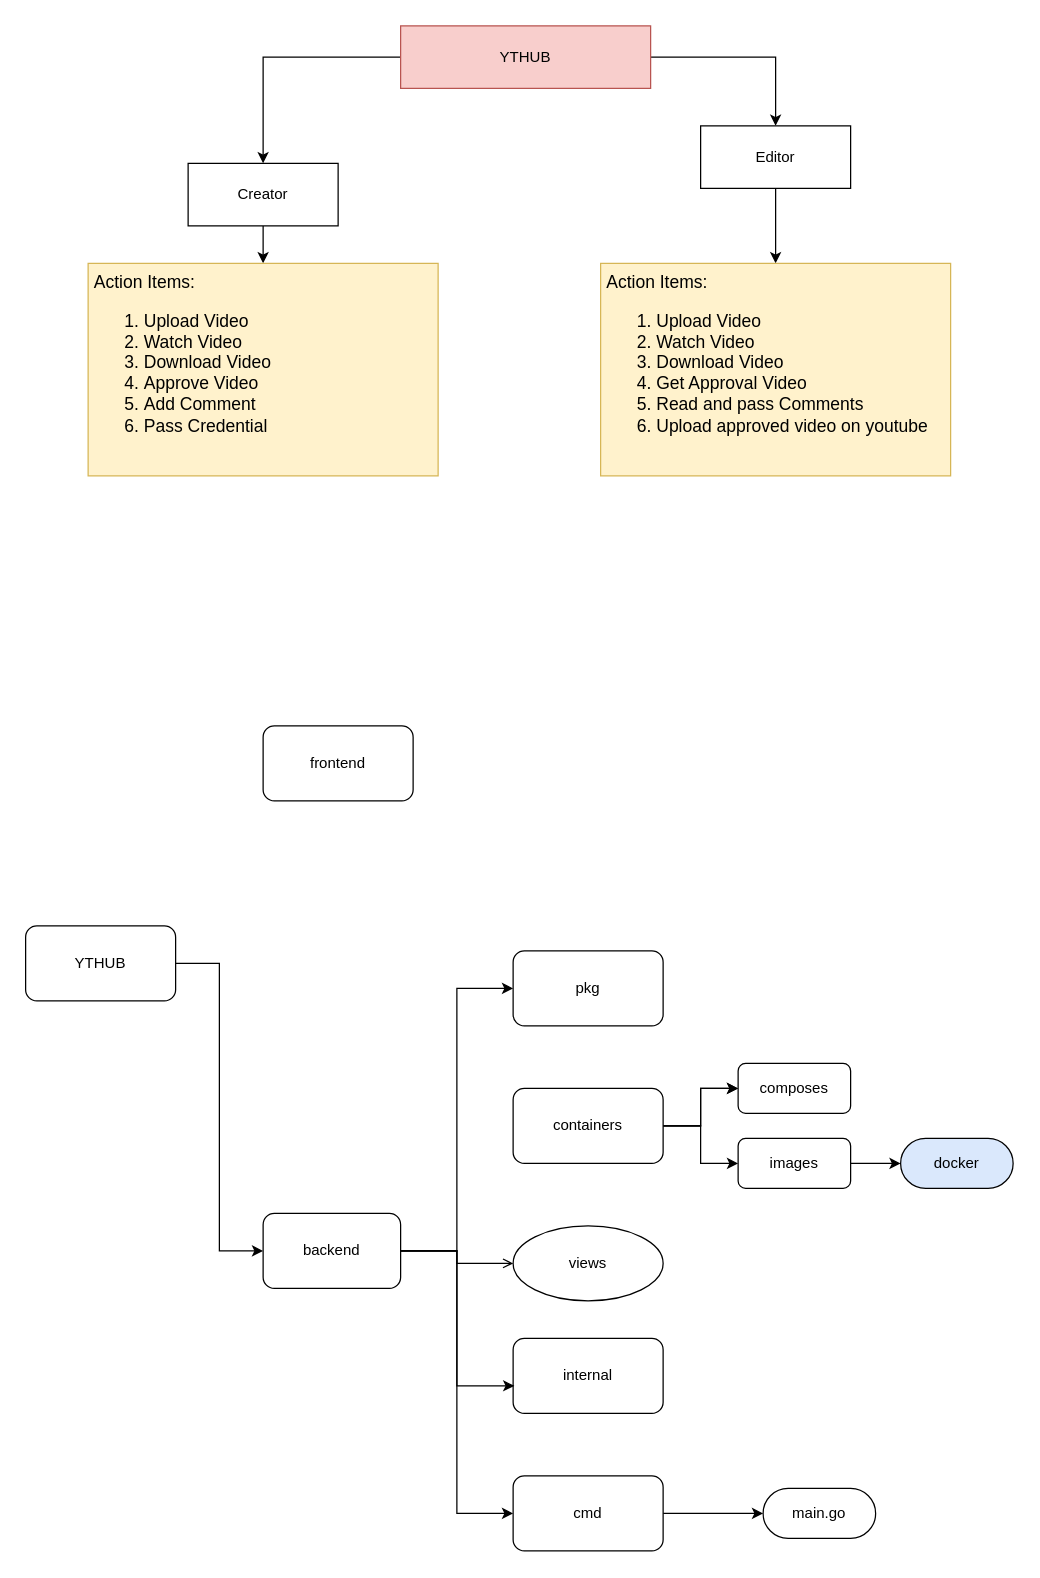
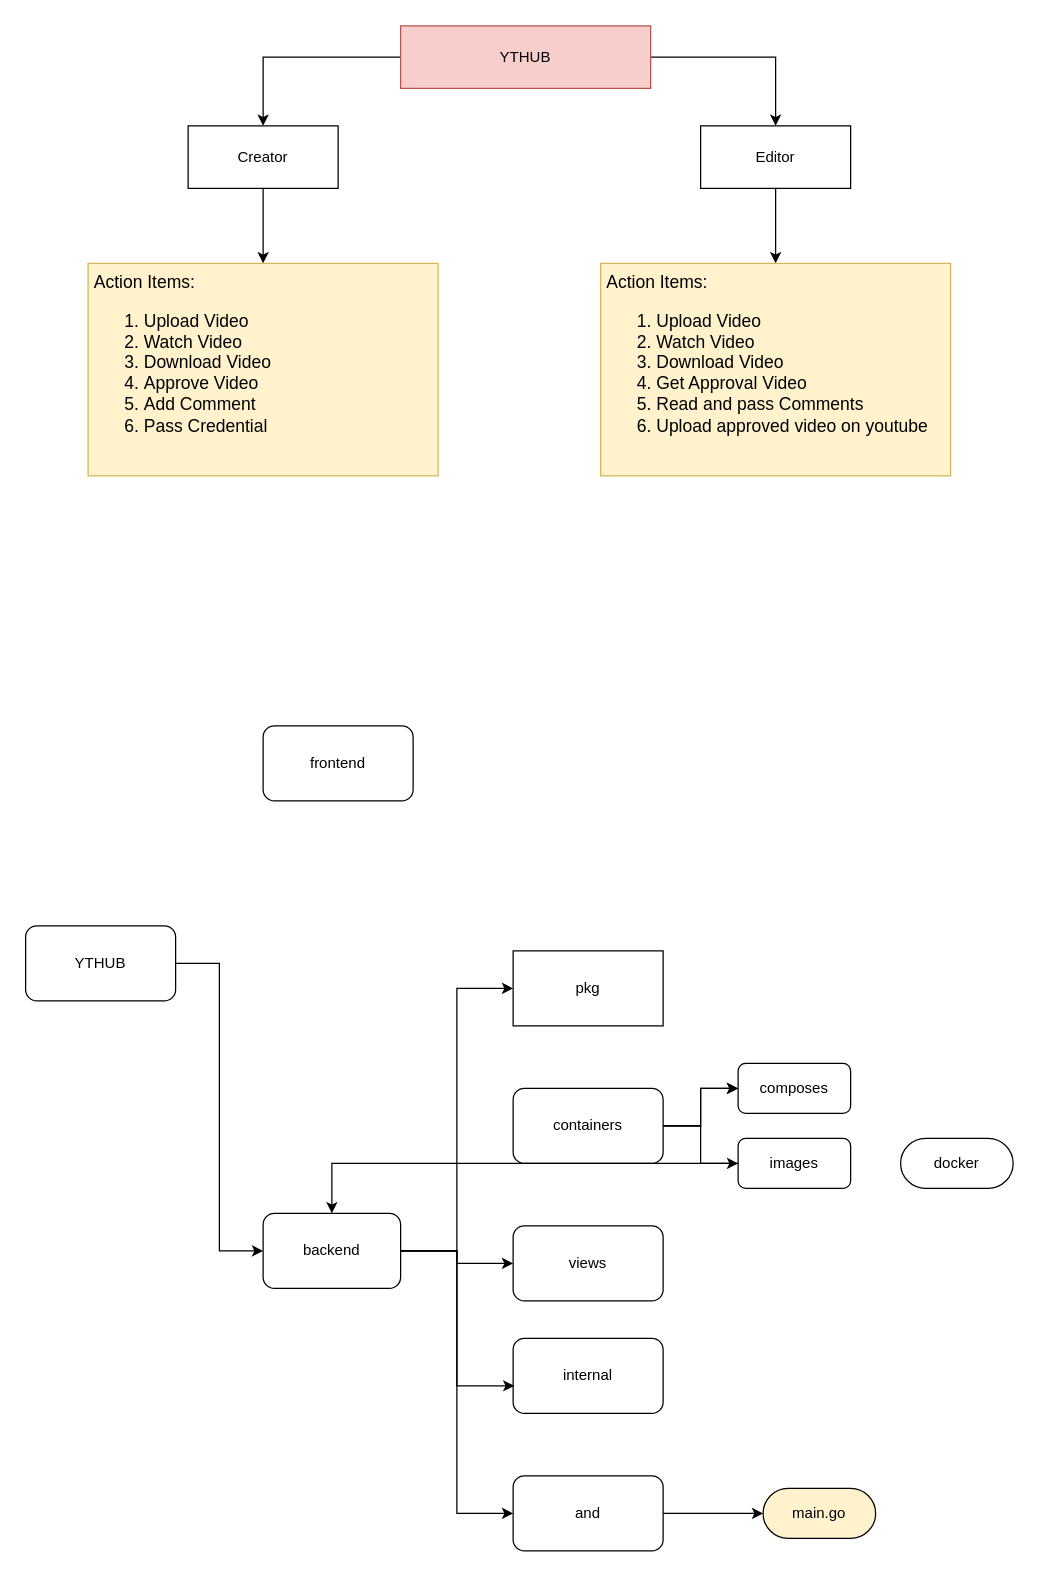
  <mxCell id="0" />
  <mxCell id="1" parent="0" />
  <mxCell id="2" value="" style="edgeStyle=orthogonalEdgeStyle;rounded=0;orthogonalLoop=1;jettySize=auto;html=1;" edge="1" parent="1" source="4" target="6"><mxGeometry relative="1" as="geometry" /></mxCell>
  <mxCell id="3" value="" style="edgeStyle=orthogonalEdgeStyle;rounded=0;orthogonalLoop=1;jettySize=auto;html=1;" edge="1" parent="1" source="4" target="8"><mxGeometry relative="1" as="geometry" /></mxCell>
  <mxCell id="4" value="YTHUB" style="rounded=0;whiteSpace=wrap;html=1;fillColor=#f8cecc;strokeColor=#b85450;" vertex="1" parent="1"><mxGeometry x="320" y="20" width="200" height="50" as="geometry" /></mxCell>
  <mxCell id="5" value="" style="edgeStyle=orthogonalEdgeStyle;rounded=0;orthogonalLoop=1;jettySize=auto;html=1;" edge="1" parent="1" source="6" target="9"><mxGeometry relative="1" as="geometry" /></mxCell>
- <mxCell id="6" value="Creator" style="rounded=0;whiteSpace=wrap;html=1;" vertex="1" parent="1"><mxGeometry x="150" y="130" width="120" height="50" as="geometry" /></mxCell>
+ <mxCell id="6" value="Creator" style="rounded=0;whiteSpace=wrap;html=1;" vertex="1" parent="1"><mxGeometry x="150" y="100" width="120" height="50" as="geometry" /></mxCell>
  <mxCell id="7" value="" style="edgeStyle=orthogonalEdgeStyle;rounded=0;orthogonalLoop=1;jettySize=auto;html=1;" edge="1" parent="1" source="8" target="10"><mxGeometry relative="1" as="geometry" /></mxCell>
  <mxCell id="8" value="Editor" style="rounded=0;whiteSpace=wrap;html=1;" vertex="1" parent="1"><mxGeometry x="560" y="100" width="120" height="50" as="geometry" /></mxCell>
  <mxCell id="9" value="Action Items:&lt;br style=&quot;font-size: 14px;&quot;&gt;&lt;ol style=&quot;font-size: 14px;&quot;&gt;&lt;li style=&quot;font-size: 14px;&quot;&gt;Upload Video&lt;/li&gt;&lt;li style=&quot;font-size: 14px;&quot;&gt;Watch Video&lt;/li&gt;&lt;li style=&quot;font-size: 14px;&quot;&gt;Download Video&lt;/li&gt;&lt;li style=&quot;font-size: 14px;&quot;&gt;Approve Video&lt;/li&gt;&lt;li style=&quot;font-size: 14px;&quot;&gt;Add Comment&lt;/li&gt;&lt;li style=&quot;font-size: 14px;&quot;&gt;Pass Credential&lt;/li&gt;&lt;/ol&gt;" style="rounded=0;whiteSpace=wrap;html=1;align=left;verticalAlign=top;spacingLeft=3;fillColor=#fff2cc;strokeColor=#d6b656;fontSize=14;" vertex="1" parent="1"><mxGeometry x="70" y="210" width="280" height="170" as="geometry" /></mxCell>
  <mxCell id="10" value="Action Items:&lt;br style=&quot;font-size: 14px;&quot;&gt;&lt;ol style=&quot;font-size: 14px;&quot;&gt;&lt;li style=&quot;font-size: 14px;&quot;&gt;Upload Video&lt;/li&gt;&lt;li style=&quot;font-size: 14px;&quot;&gt;Watch Video&lt;/li&gt;&lt;li style=&quot;font-size: 14px;&quot;&gt;Download Video&lt;/li&gt;&lt;li style=&quot;font-size: 14px;&quot;&gt;Get Approval Video&lt;/li&gt;&lt;li style=&quot;font-size: 14px;&quot;&gt;Read and pass Comments&lt;/li&gt;&lt;li style=&quot;font-size: 14px;&quot;&gt;Upload approved video on youtube&lt;/li&gt;&lt;/ol&gt;" style="rounded=0;whiteSpace=wrap;html=1;align=left;verticalAlign=top;spacingLeft=3;fillColor=#fff2cc;strokeColor=#d6b656;fontSize=14;" vertex="1" parent="1"><mxGeometry x="480" y="210" width="280" height="170" as="geometry" /></mxCell>
  <mxCell id="11" style="edgeStyle=orthogonalEdgeStyle;rounded=0;orthogonalLoop=1;jettySize=auto;html=1;exitX=1;exitY=0.5;exitDx=0;exitDy=0;entryX=0;entryY=0.5;entryDx=0;entryDy=0;" edge="1" parent="1" source="12" target="26"><mxGeometry relative="1" as="geometry" /></mxCell>
  <mxCell id="12" value="YTHUB" style="rounded=1;whiteSpace=wrap;html=1;" vertex="1" parent="1"><mxGeometry x="20" y="740" width="120" height="60" as="geometry" /></mxCell>
  <mxCell id="13" value="frontend" style="rounded=1;whiteSpace=wrap;html=1;" vertex="1" parent="1"><mxGeometry x="210" y="580" width="120" height="60" as="geometry" /></mxCell>
- <mxCell id="14" value="pkg" style="rounded=1;whiteSpace=wrap;html=1;" vertex="1" parent="1"><mxGeometry x="410" y="760" width="120" height="60" as="geometry" /></mxCell>
+ <mxCell id="14" value="pkg" style="whiteSpace=wrap;html=1;rounded=0;" vertex="1" parent="1"><mxGeometry x="410" y="760" width="120" height="60" as="geometry" /></mxCell>
  <mxCell id="15" value="" style="edgeStyle=orthogonalEdgeStyle;rounded=0;orthogonalLoop=1;jettySize=auto;html=1;" edge="1" parent="1" source="16" target="27"><mxGeometry relative="1" as="geometry" /></mxCell>
- <mxCell id="16" value="cmd" style="rounded=1;whiteSpace=wrap;html=1;" vertex="1" parent="1"><mxGeometry x="410" y="1180" width="120" height="60" as="geometry" /></mxCell>
+ <mxCell id="16" value="and" style="rounded=1;whiteSpace=wrap;html=1;" vertex="1" parent="1"><mxGeometry x="410" y="1180" width="120" height="60" as="geometry" /></mxCell>
  <mxCell id="17" value="internal" style="rounded=1;whiteSpace=wrap;html=1;" vertex="1" parent="1"><mxGeometry x="410" y="1070" width="120" height="60" as="geometry" /></mxCell>
  <mxCell id="18" value="" style="edgeStyle=orthogonalEdgeStyle;rounded=0;orthogonalLoop=1;jettySize=auto;html=1;" edge="1" parent="1" source="21" target="29"><mxGeometry relative="1" as="geometry" /></mxCell>
  <mxCell id="19" value="" style="edgeStyle=orthogonalEdgeStyle;rounded=0;orthogonalLoop=1;jettySize=auto;html=1;" edge="1" parent="1" source="21" target="29"><mxGeometry relative="1" as="geometry" /></mxCell>
  <mxCell id="20" style="edgeStyle=orthogonalEdgeStyle;rounded=0;orthogonalLoop=1;jettySize=auto;html=1;exitX=1;exitY=0.5;exitDx=0;exitDy=0;entryX=0;entryY=0.5;entryDx=0;entryDy=0;" edge="1" parent="1" source="21" target="31"><mxGeometry relative="1" as="geometry" /></mxCell>
  <mxCell id="21" value="containers" style="rounded=1;whiteSpace=wrap;html=1;" vertex="1" parent="1"><mxGeometry x="410" y="870" width="120" height="60" as="geometry" /></mxCell>
- <mxCell id="22" value="views" style="ellipse;whiteSpace=wrap;html=1;" vertex="1" parent="1"><mxGeometry x="410" y="980" width="120" height="60" as="geometry" /></mxCell>
+ <mxCell id="22" value="views" style="rounded=1;whiteSpace=wrap;html=1;" vertex="1" parent="1"><mxGeometry x="410" y="980" width="120" height="60" as="geometry" /></mxCell>
  <mxCell id="23" style="edgeStyle=orthogonalEdgeStyle;rounded=0;orthogonalLoop=1;jettySize=auto;html=1;entryX=0;entryY=0.5;entryDx=0;entryDy=0;" edge="1" parent="1" source="26" target="14"><mxGeometry relative="1" as="geometry" /></mxCell>
- <mxCell id="24" style="edgeStyle=orthogonalEdgeStyle;rounded=0;orthogonalLoop=1;jettySize=auto;html=1;endArrow=open;" edge="1" parent="1" source="26" target="22"><mxGeometry relative="1" as="geometry" /></mxCell>
+ <mxCell id="24" style="edgeStyle=orthogonalEdgeStyle;rounded=0;orthogonalLoop=1;jettySize=auto;html=1;" edge="1" parent="1" source="26" target="22"><mxGeometry relative="1" as="geometry" /></mxCell>
  <mxCell id="25" style="edgeStyle=orthogonalEdgeStyle;rounded=0;orthogonalLoop=1;jettySize=auto;html=1;entryX=0;entryY=0.5;entryDx=0;entryDy=0;" edge="1" parent="1" source="26" target="16"><mxGeometry relative="1" as="geometry" /></mxCell>
  <mxCell id="26" value="backend" style="rounded=1;whiteSpace=wrap;html=1;" vertex="1" parent="1"><mxGeometry x="210" y="970" width="110" height="60" as="geometry" /></mxCell>
- <mxCell id="27" value="main.go" style="whiteSpace=wrap;html=1;rounded=1;glass=0;arcSize=50;" vertex="1" parent="1"><mxGeometry x="610" y="1190" width="90" height="40" as="geometry" /></mxCell>
+ <mxCell id="27" value="main.go" style="whiteSpace=wrap;html=1;rounded=1;glass=0;arcSize=50;fillColor=#fff2cc;" vertex="1" parent="1"><mxGeometry x="610" y="1190" width="90" height="40" as="geometry" /></mxCell>
  <mxCell id="28" style="edgeStyle=orthogonalEdgeStyle;rounded=0;orthogonalLoop=1;jettySize=auto;html=1;entryX=0.008;entryY=0.633;entryDx=0;entryDy=0;entryPerimeter=0;" edge="1" parent="1" source="26" target="17"><mxGeometry relative="1" as="geometry" /></mxCell>
  <mxCell id="29" value="composes" style="whiteSpace=wrap;html=1;rounded=1;" vertex="1" parent="1"><mxGeometry x="590" y="850" width="90" height="40" as="geometry" /></mxCell>
- <mxCell id="30" value="" style="edgeStyle=orthogonalEdgeStyle;rounded=0;orthogonalLoop=1;jettySize=auto;html=1;" edge="1" parent="1" source="31" target="32"><mxGeometry relative="1" as="geometry" /></mxCell>
+ <mxCell id="30" value="" style="edgeStyle=orthogonalEdgeStyle;rounded=0;orthogonalLoop=1;jettySize=auto;html=1;" edge="1" parent="1" source="31" target="26"><mxGeometry relative="1" as="geometry" /></mxCell>
  <mxCell id="31" value="images" style="whiteSpace=wrap;html=1;rounded=1;" vertex="1" parent="1"><mxGeometry x="590" y="910" width="90" height="40" as="geometry" /></mxCell>
- <mxCell id="32" value="docker" style="whiteSpace=wrap;html=1;rounded=1;glass=0;arcSize=50;fillColor=#dae8fc;" vertex="1" parent="1"><mxGeometry x="720" y="910" width="90" height="40" as="geometry" /></mxCell>
+ <mxCell id="32" value="docker" style="whiteSpace=wrap;html=1;rounded=1;glass=0;arcSize=50;" vertex="1" parent="1"><mxGeometry x="720" y="910" width="90" height="40" as="geometry" /></mxCell>
